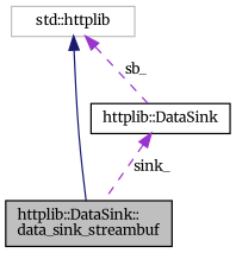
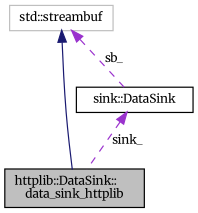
  digraph {
    fontname=Merriweather
    node [color=black fillcolor=white fontname=Merriweather fontsize=10 shape=record style=filled]
    edge [color=darkorchid3 dir=back fontname=Merriweather fontsize=10 labelfontname=Helvetica labelfontsize=10 style=dashed]
-   n1 [fillcolor=grey75 fontcolor=black height=0.2 label="httplib::DataSink::\ldata_sink_streambuf" width=0.4]
-   n2 [height=0.2 label="httplib::DataSink" width=0.4]
-   n3 [color=grey75 height=0.2 label="std::httplib" width=0.4]
+   n1 [fillcolor=grey75 fontcolor=black height=0.2 label="httplib::DataSink::\ldata_sink_httplib" width=0.4]
+   n2 [height=0.2 label="sink::DataSink" width=0.4]
+   n3 [color=grey75 height=0.2 label="std::streambuf" width=0.4]
    n2 -> n1 [label=" sink_"]
    n3 -> n1 [color=midnightblue style=solid]
    n3 -> n2 [label=" sb_"]
  }
